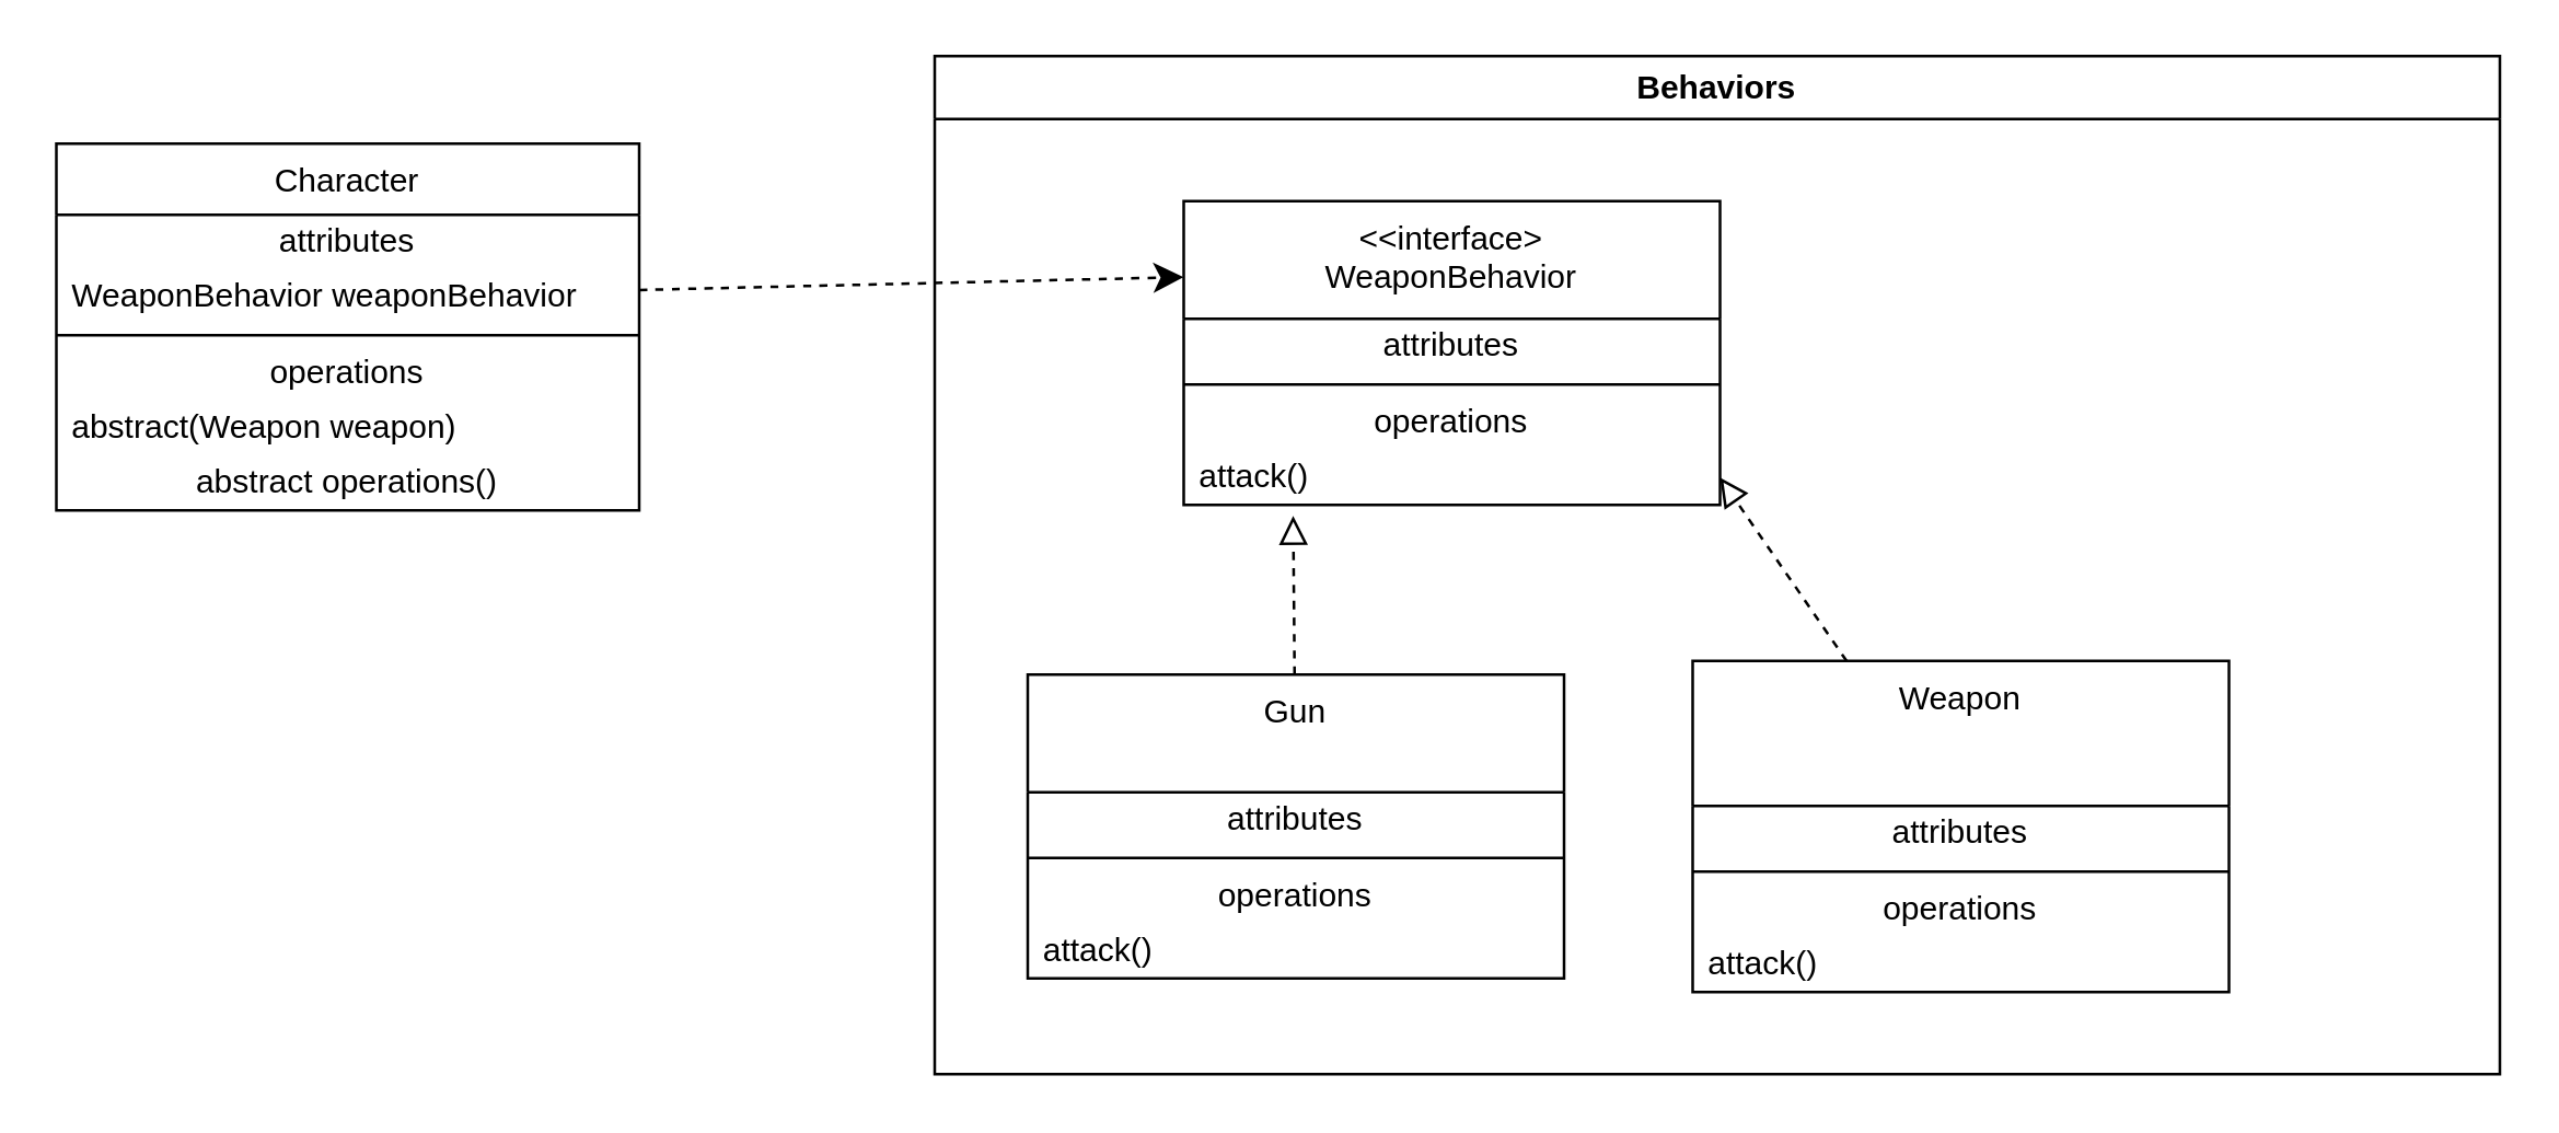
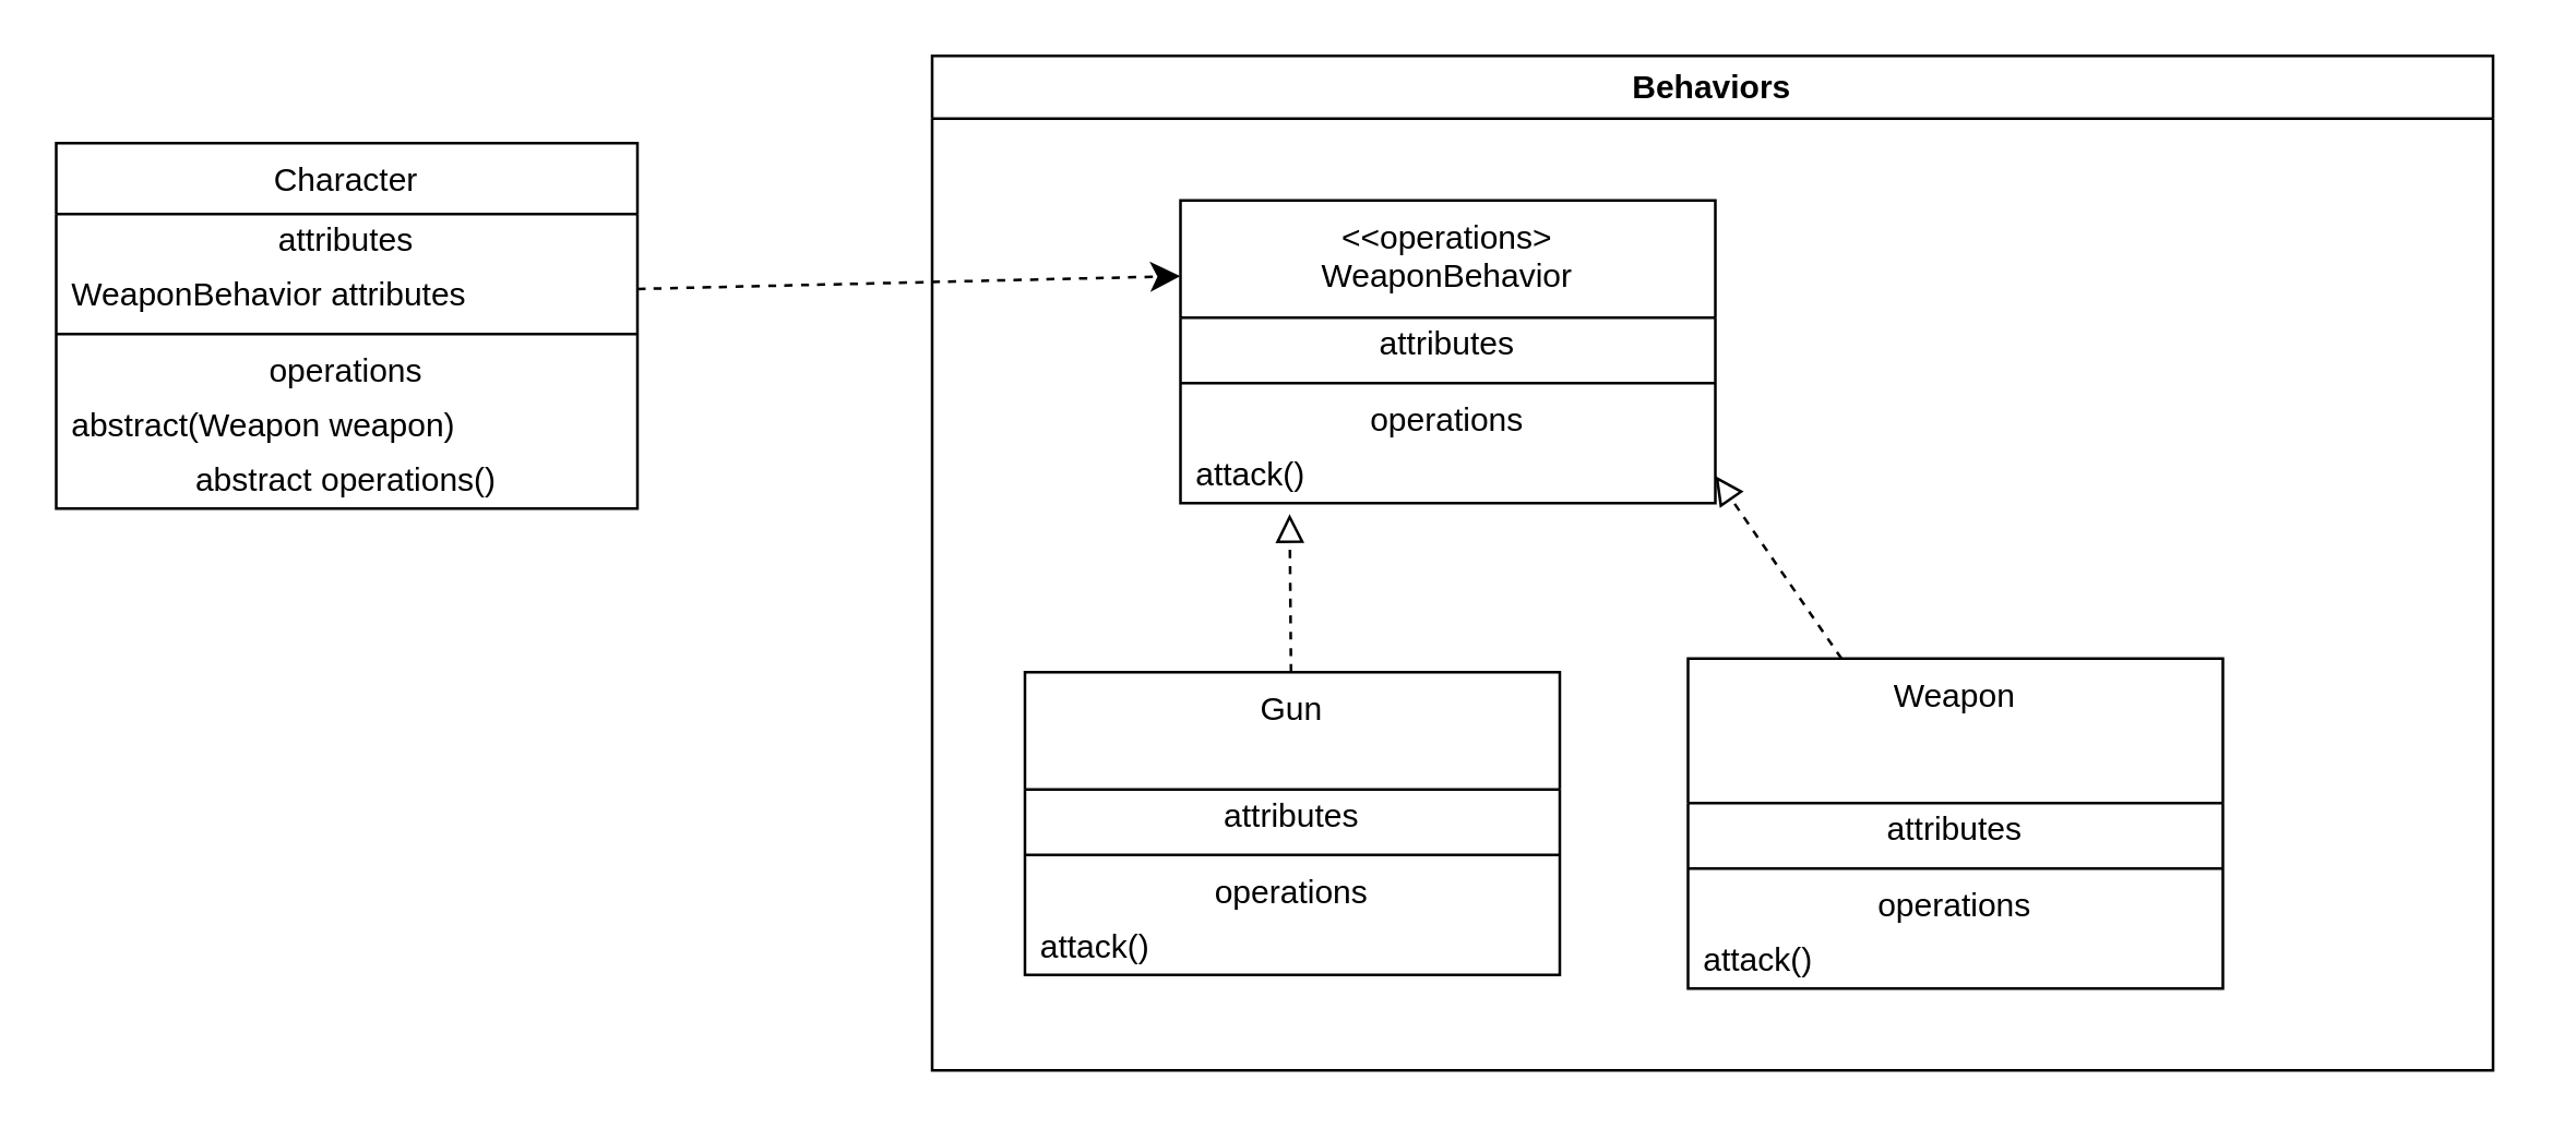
  <mxCell id="0" />
  <mxCell id="1" parent="0" />
  <mxCell id="2" value="Character" style="swimlane;fontStyle=0;align=center;verticalAlign=top;childLayout=stackLayout;horizontal=1;startSize=26;horizontalStack=0;resizeParent=1;resizeParentMax=0;resizeLast=0;collapsible=0;marginBottom=0;html=1;whiteSpace=wrap;" parent="1" vertex="1"><mxGeometry x="20" y="52" width="213" height="134" as="geometry" /></mxCell>
  <mxCell id="3" value="attributes" style="text;html=1;strokeColor=none;fillColor=none;align=center;verticalAlign=middle;spacingLeft=4;spacingRight=4;overflow=hidden;rotatable=0;points=[[0,0.5],[1,0.5]];portConstraint=eastwest;whiteSpace=wrap;" parent="2" vertex="1"><mxGeometry y="26" width="213" height="20" as="geometry" /></mxCell>
- <mxCell id="4" value="WeaponBehavior weaponBehavior" style="text;html=1;strokeColor=none;fillColor=none;align=left;verticalAlign=middle;spacingLeft=4;spacingRight=4;overflow=hidden;rotatable=0;points=[[0,0.5],[1,0.5]];portConstraint=eastwest;whiteSpace=wrap;" parent="2" vertex="1"><mxGeometry y="46" width="213" height="20" as="geometry" /></mxCell>
+ <mxCell id="4" value="WeaponBehavior attributes" style="text;html=1;strokeColor=none;fillColor=none;align=left;verticalAlign=middle;spacingLeft=4;spacingRight=4;overflow=hidden;rotatable=0;points=[[0,0.5],[1,0.5]];portConstraint=eastwest;whiteSpace=wrap;" parent="2" vertex="1"><mxGeometry y="46" width="213" height="20" as="geometry" /></mxCell>
  <mxCell id="5" value="" style="line;strokeWidth=1;fillColor=none;align=left;verticalAlign=middle;spacingTop=-1;spacingLeft=3;spacingRight=3;rotatable=0;labelPosition=right;points=[];portConstraint=eastwest;" parent="2" vertex="1"><mxGeometry y="66" width="213" height="8" as="geometry" /></mxCell>
  <mxCell id="6" value="operations" style="text;html=1;strokeColor=none;fillColor=none;align=center;verticalAlign=middle;spacingLeft=4;spacingRight=4;overflow=hidden;rotatable=0;points=[[0,0.5],[1,0.5]];portConstraint=eastwest;whiteSpace=wrap;" parent="2" vertex="1"><mxGeometry y="74" width="213" height="20" as="geometry" /></mxCell>
  <mxCell id="7" value="abstract(Weapon weapon)" style="text;html=1;strokeColor=none;fillColor=none;align=left;verticalAlign=middle;spacingLeft=4;spacingRight=4;overflow=hidden;rotatable=0;points=[[0,0.5],[1,0.5]];portConstraint=eastwest;whiteSpace=wrap;" parent="2" vertex="1"><mxGeometry y="94" width="213" height="20" as="geometry" /></mxCell>
  <mxCell id="8" value="abstract operations()" style="text;html=1;strokeColor=none;fillColor=none;align=center;verticalAlign=middle;spacingLeft=4;spacingRight=4;overflow=hidden;rotatable=0;points=[[0,0.5],[1,0.5]];portConstraint=eastwest;whiteSpace=wrap;" vertex="1" parent="2"><mxGeometry y="114" width="213" height="20" as="geometry" /></mxCell>
  <mxCell id="9" value="Behaviors" style="swimlane;whiteSpace=wrap;html=1;" vertex="1" parent="1"><mxGeometry x="341" y="20" width="572" height="372" as="geometry" /></mxCell>
- <mxCell id="10" value="&amp;lt;&amp;lt;interface&amp;gt;&lt;div&gt;WeaponBehavior&lt;/div&gt;" style="swimlane;fontStyle=0;align=center;verticalAlign=top;childLayout=stackLayout;horizontal=1;startSize=43;horizontalStack=0;resizeParent=1;resizeParentMax=0;resizeLast=0;collapsible=0;marginBottom=0;html=1;whiteSpace=wrap;" vertex="1" parent="9"><mxGeometry x="91" y="53" width="196" height="111" as="geometry" /></mxCell>
+ <mxCell id="10" value="&amp;lt;&amp;lt;operations&amp;gt;&lt;div&gt;WeaponBehavior&lt;/div&gt;" style="swimlane;fontStyle=0;align=center;verticalAlign=top;childLayout=stackLayout;horizontal=1;startSize=43;horizontalStack=0;resizeParent=1;resizeParentMax=0;resizeLast=0;collapsible=0;marginBottom=0;html=1;whiteSpace=wrap;" vertex="1" parent="9"><mxGeometry x="91" y="53" width="196" height="111" as="geometry" /></mxCell>
  <mxCell id="11" value="attributes" style="text;html=1;strokeColor=none;fillColor=none;align=center;verticalAlign=middle;spacingLeft=4;spacingRight=4;overflow=hidden;rotatable=0;points=[[0,0.5],[1,0.5]];portConstraint=eastwest;whiteSpace=wrap;" vertex="1" parent="10"><mxGeometry y="43" width="196" height="20" as="geometry" /></mxCell>
  <mxCell id="12" value="" style="line;strokeWidth=1;fillColor=none;align=left;verticalAlign=middle;spacingTop=-1;spacingLeft=3;spacingRight=3;rotatable=0;labelPosition=right;points=[];portConstraint=eastwest;" vertex="1" parent="10"><mxGeometry y="63" width="196" height="8" as="geometry" /></mxCell>
  <mxCell id="13" value="operations" style="text;html=1;strokeColor=none;fillColor=none;align=center;verticalAlign=middle;spacingLeft=4;spacingRight=4;overflow=hidden;rotatable=0;points=[[0,0.5],[1,0.5]];portConstraint=eastwest;whiteSpace=wrap;" vertex="1" parent="10"><mxGeometry y="71" width="196" height="20" as="geometry" /></mxCell>
  <mxCell id="14" value="attack()" style="text;html=1;strokeColor=none;fillColor=none;align=left;verticalAlign=middle;spacingLeft=4;spacingRight=4;overflow=hidden;rotatable=0;points=[[0,0.5],[1,0.5]];portConstraint=eastwest;whiteSpace=wrap;" vertex="1" parent="10"><mxGeometry y="91" width="196" height="20" as="geometry" /></mxCell>
  <mxCell id="15" style="edgeStyle=none;curved=1;rounded=0;orthogonalLoop=1;jettySize=auto;html=1;entryX=1;entryY=0.5;entryDx=0;entryDy=0;fontSize=12;startSize=8;endSize=8;dashed=1;endArrow=block;endFill=0;" edge="1" parent="9" source="16" target="14"><mxGeometry relative="1" as="geometry" /></mxCell>
  <mxCell id="16" value="Weapon" style="swimlane;fontStyle=0;align=center;verticalAlign=top;childLayout=stackLayout;horizontal=1;startSize=53;horizontalStack=0;resizeParent=1;resizeParentMax=0;resizeLast=0;collapsible=0;marginBottom=0;html=1;whiteSpace=wrap;" vertex="1" parent="9"><mxGeometry x="277" y="221" width="196" height="121" as="geometry" /></mxCell>
  <mxCell id="17" value="attributes" style="text;html=1;strokeColor=none;fillColor=none;align=center;verticalAlign=middle;spacingLeft=4;spacingRight=4;overflow=hidden;rotatable=0;points=[[0,0.5],[1,0.5]];portConstraint=eastwest;whiteSpace=wrap;" vertex="1" parent="16"><mxGeometry y="53" width="196" height="20" as="geometry" /></mxCell>
  <mxCell id="18" value="" style="line;strokeWidth=1;fillColor=none;align=left;verticalAlign=middle;spacingTop=-1;spacingLeft=3;spacingRight=3;rotatable=0;labelPosition=right;points=[];portConstraint=eastwest;" vertex="1" parent="16"><mxGeometry y="73" width="196" height="8" as="geometry" /></mxCell>
  <mxCell id="19" value="operations" style="text;html=1;strokeColor=none;fillColor=none;align=center;verticalAlign=middle;spacingLeft=4;spacingRight=4;overflow=hidden;rotatable=0;points=[[0,0.5],[1,0.5]];portConstraint=eastwest;whiteSpace=wrap;" vertex="1" parent="16"><mxGeometry y="81" width="196" height="20" as="geometry" /></mxCell>
  <mxCell id="20" value="attack()" style="text;html=1;strokeColor=none;fillColor=none;align=left;verticalAlign=middle;spacingLeft=4;spacingRight=4;overflow=hidden;rotatable=0;points=[[0,0.5],[1,0.5]];portConstraint=eastwest;whiteSpace=wrap;" vertex="1" parent="16"><mxGeometry y="101" width="196" height="20" as="geometry" /></mxCell>
  <mxCell id="21" style="edgeStyle=none;curved=1;rounded=0;orthogonalLoop=1;jettySize=auto;html=1;entryX=0;entryY=0.25;entryDx=0;entryDy=0;fontSize=12;startSize=8;endSize=8;dashed=1;" edge="1" parent="1" source="4" target="10"><mxGeometry relative="1" as="geometry" /></mxCell>
  <mxCell id="22" value="Gun" style="swimlane;fontStyle=0;align=center;verticalAlign=top;childLayout=stackLayout;horizontal=1;startSize=43;horizontalStack=0;resizeParent=1;resizeParentMax=0;resizeLast=0;collapsible=0;marginBottom=0;html=1;whiteSpace=wrap;" vertex="1" parent="1"><mxGeometry x="375" y="246" width="196" height="111" as="geometry" /></mxCell>
  <mxCell id="23" value="attributes" style="text;html=1;strokeColor=none;fillColor=none;align=center;verticalAlign=middle;spacingLeft=4;spacingRight=4;overflow=hidden;rotatable=0;points=[[0,0.5],[1,0.5]];portConstraint=eastwest;whiteSpace=wrap;" vertex="1" parent="22"><mxGeometry y="43" width="196" height="20" as="geometry" /></mxCell>
  <mxCell id="24" value="" style="line;strokeWidth=1;fillColor=none;align=left;verticalAlign=middle;spacingTop=-1;spacingLeft=3;spacingRight=3;rotatable=0;labelPosition=right;points=[];portConstraint=eastwest;" vertex="1" parent="22"><mxGeometry y="63" width="196" height="8" as="geometry" /></mxCell>
  <mxCell id="25" value="operations" style="text;html=1;strokeColor=none;fillColor=none;align=center;verticalAlign=middle;spacingLeft=4;spacingRight=4;overflow=hidden;rotatable=0;points=[[0,0.5],[1,0.5]];portConstraint=eastwest;whiteSpace=wrap;" vertex="1" parent="22"><mxGeometry y="71" width="196" height="20" as="geometry" /></mxCell>
  <mxCell id="26" value="attack()" style="text;html=1;strokeColor=none;fillColor=none;align=left;verticalAlign=middle;spacingLeft=4;spacingRight=4;overflow=hidden;rotatable=0;points=[[0,0.5],[1,0.5]];portConstraint=eastwest;whiteSpace=wrap;" vertex="1" parent="22"><mxGeometry y="91" width="196" height="20" as="geometry" /></mxCell>
  <mxCell id="27" style="edgeStyle=none;curved=1;rounded=0;orthogonalLoop=1;jettySize=auto;html=1;fontSize=12;startSize=8;endSize=8;dashed=1;endArrow=block;endFill=0;" edge="1" parent="1" source="22"><mxGeometry relative="1" as="geometry"><mxPoint x="472" y="188" as="targetPoint" /></mxGeometry></mxCell>
